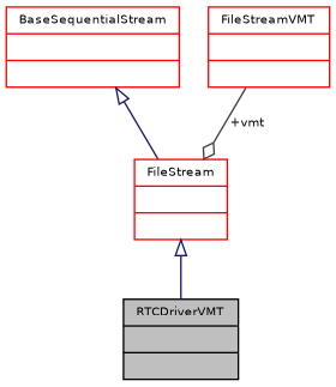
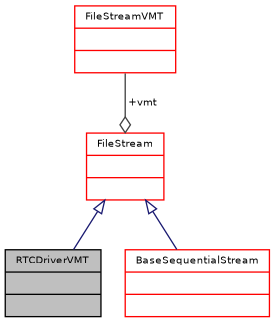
  digraph {
    fontname="DejaVu Sans"
    node [color=red fontname="DejaVu Sans" fontsize=8 shape=record]
    edge [arrowtail=onormal color=midnightblue dir=back fontname="DejaVu Sans" fontsize=8 labelfontname=Helvetica labelfontsize=8 style=solid]
    n1 [color=black fillcolor=grey75 fontcolor=black height=0.2 label="{RTCDriverVMT\n||}" style=filled width=0.4]
    n2 [height=0.2 label="{FileStream\n||}" width=0.4]
    n3 [height=0.2 label="{BaseSequentialStream\n||}" width=0.4]
    n4 [height=0.2 label="{FileStreamVMT\n||}" width=0.4]
    n2 -> n1
-   n3 -> n2
+   n2 -> n3
    n4 -> n2 [arrowhead=odiamond color=grey25 label=" +vmt" arrowtail="" dir=""]
  }
